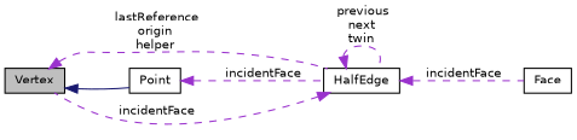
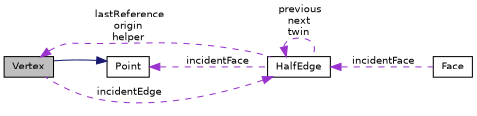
  digraph {
    rankdir=LR
    node [color=black fillcolor=white fontname=Helvetica fontsize=10 shape=record style=filled]
    edge [color=darkorchid3 dir=back fontname=Helvetica fontsize=10 labelfontname=Helvetica labelfontsize=10 style=dashed]
    n1 [fillcolor=grey75 fontcolor=black height=0.2 label=Vertex width=0.4]
    n2 [height=0.2 label=HalfEdge width=0.4]
    n3 [height=0.2 label=Face width=0.4]
    n4 [height=0.2 label=Point width=0.4]
    n1 -> n2 [label=" lastReference\norigin\nhelper"]
-   n2 -> n1 [label=" incidentFace"]
+   n2 -> n1 [label=" incidentEdge"]
    n2 -> n2 [label=" previous\nnext\ntwin"]
    n2 -> n3 [label=" incidentFace"]
-   n1 -> n4 [color=midnightblue style=solid]
+   n4 -> n1 [color=midnightblue style=solid]
    n4 -> n2 [label=" incidentFace"]
  }
